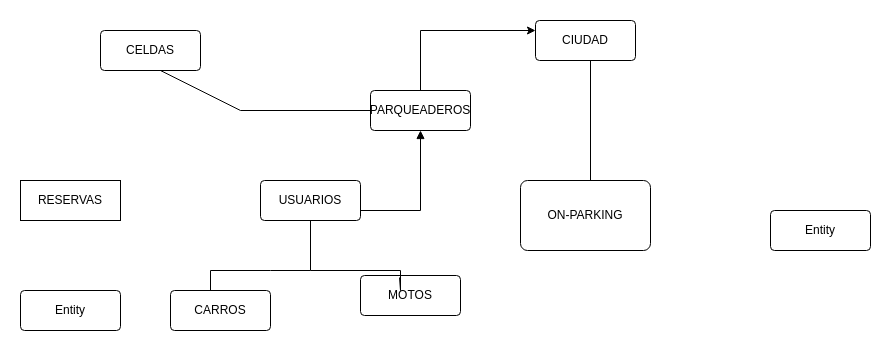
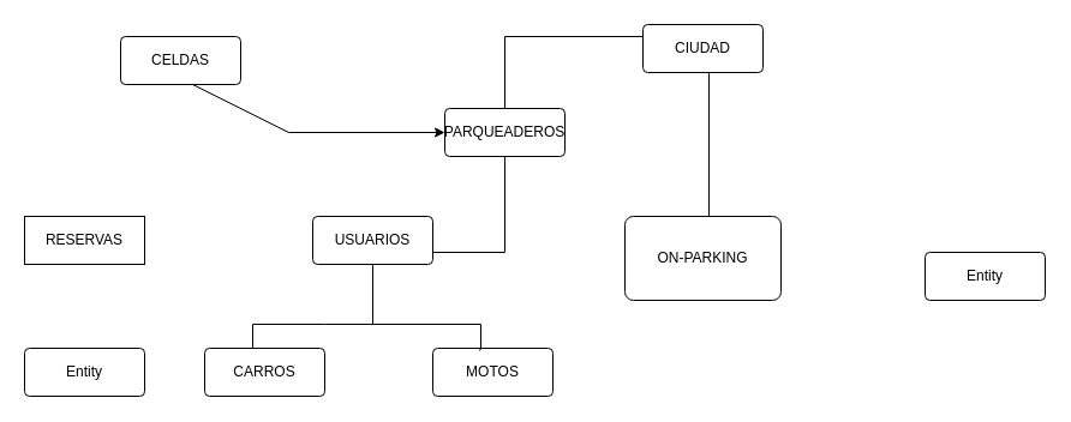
  <mxCell id="0" />
  <mxCell id="1" parent="0" />
  <mxCell id="2" value="Entity" style="rounded=1;arcSize=10;whiteSpace=wrap;html=1;align=center;" parent="1" vertex="1"><mxGeometry x="770" y="210" width="100" height="40" as="geometry" /></mxCell>
  <mxCell id="3" value="ON-PARKING" style="rounded=1;arcSize=10;whiteSpace=wrap;html=1;align=center;" parent="1" vertex="1"><mxGeometry x="520" y="180" width="130" height="70" as="geometry" /></mxCell>
- <mxCell id="4" value="MOTOS" style="rounded=1;arcSize=10;whiteSpace=wrap;html=1;align=center;" parent="1" vertex="1"><mxGeometry x="360" y="275" width="100" height="40" as="geometry" /></mxCell>
+ <mxCell id="4" value="MOTOS" style="rounded=1;arcSize=10;whiteSpace=wrap;html=1;align=center;" parent="1" vertex="1"><mxGeometry x="360" y="290" width="100" height="40" as="geometry" /></mxCell>
  <mxCell id="5" value="USUARIOS" style="rounded=1;arcSize=10;whiteSpace=wrap;html=1;align=center;" parent="1" vertex="1"><mxGeometry x="260" y="180" width="100" height="40" as="geometry" /></mxCell>
  <mxCell id="6" value="PARQUEADEROS" style="rounded=1;arcSize=10;whiteSpace=wrap;html=1;align=center;" parent="1" vertex="1"><mxGeometry x="370" y="90" width="100" height="40" as="geometry" /></mxCell>
  <mxCell id="7" value="CARROS" style="rounded=1;arcSize=10;whiteSpace=wrap;html=1;align=center;" parent="1" vertex="1"><mxGeometry x="170" y="290" width="100" height="40" as="geometry" /></mxCell>
  <mxCell id="8" value="CIUDAD" style="rounded=1;arcSize=10;whiteSpace=wrap;html=1;align=center;" parent="1" vertex="1"><mxGeometry x="535" y="20" width="100" height="40" as="geometry" /></mxCell>
  <mxCell id="9" value="CELDAS" style="rounded=1;arcSize=10;whiteSpace=wrap;html=1;align=center;" parent="1" vertex="1"><mxGeometry x="100" y="30" width="100" height="40" as="geometry" /></mxCell>
  <mxCell id="10" value="" style="endArrow=none;html=1;rounded=0;" parent="1" edge="1"><mxGeometry relative="1" as="geometry"><mxPoint x="590" y="60" as="sourcePoint" /><mxPoint x="590" y="180" as="targetPoint" /><Array as="points"><mxPoint x="590" y="60" /></Array></mxGeometry></mxCell>
- <mxCell id="11" value="" style="endArrow=classic;html=1;rounded=0;entryX=0;entryY=0.25;entryDx=0;entryDy=0;exitX=0.5;exitY=0;exitDx=0;exitDy=0;" parent="1" source="6" target="8" edge="1"><mxGeometry relative="1" as="geometry"><mxPoint x="360" y="250" as="sourcePoint" /><mxPoint x="520" y="250" as="targetPoint" /><Array as="points"><mxPoint x="420" y="30" /></Array></mxGeometry></mxCell>
- <mxCell id="12" value="" style="endArrow=none;html=1;rounded=0;entryX=0;entryY=0.5;entryDx=0;entryDy=0;exitX=0.6;exitY=1;exitDx=0;exitDy=0;exitPerimeter=0;" parent="1" source="9" target="6" edge="1"><mxGeometry relative="1" as="geometry"><mxPoint x="240" y="80" as="sourcePoint" /><mxPoint x="520" y="250" as="targetPoint" /><Array as="points"><mxPoint x="240" y="110" /></Array></mxGeometry></mxCell>
- <mxCell id="13" value="" style="endArrow=block;html=1;rounded=0;entryX=0.5;entryY=1;entryDx=0;entryDy=0;exitX=1;exitY=0.75;exitDx=0;exitDy=0;" parent="1" source="5" target="6" edge="1"><mxGeometry relative="1" as="geometry"><mxPoint x="360" y="250" as="sourcePoint" /><mxPoint x="520" y="250" as="targetPoint" /><Array as="points"><mxPoint x="420" y="210" /></Array></mxGeometry></mxCell>
+ <mxCell id="11" value="" style="endArrow=none;html=1;rounded=0;entryX=0;entryY=0.25;entryDx=0;entryDy=0;exitX=0.5;exitY=0;exitDx=0;exitDy=0;" parent="1" source="6" target="8" edge="1"><mxGeometry relative="1" as="geometry"><mxPoint x="360" y="250" as="sourcePoint" /><mxPoint x="520" y="250" as="targetPoint" /><Array as="points"><mxPoint x="420" y="30" /></Array></mxGeometry></mxCell>
+ <mxCell id="12" value="" style="endArrow=classic;html=1;rounded=0;entryX=0;entryY=0.5;entryDx=0;entryDy=0;exitX=0.6;exitY=1;exitDx=0;exitDy=0;exitPerimeter=0;" parent="1" source="9" target="6" edge="1"><mxGeometry relative="1" as="geometry"><mxPoint x="240" y="80" as="sourcePoint" /><mxPoint x="520" y="250" as="targetPoint" /><Array as="points"><mxPoint x="240" y="110" /></Array></mxGeometry></mxCell>
+ <mxCell id="13" value="" style="endArrow=none;html=1;rounded=0;entryX=0.5;entryY=1;entryDx=0;entryDy=0;exitX=1;exitY=0.75;exitDx=0;exitDy=0;" parent="1" source="5" target="6" edge="1"><mxGeometry relative="1" as="geometry"><mxPoint x="360" y="250" as="sourcePoint" /><mxPoint x="520" y="250" as="targetPoint" /><Array as="points"><mxPoint x="420" y="210" /></Array></mxGeometry></mxCell>
  <mxCell id="14" value="" style="endArrow=none;html=1;rounded=0;exitX=0.5;exitY=1;exitDx=0;exitDy=0;entryX=0.39;entryY=0.05;entryDx=0;entryDy=0;entryPerimeter=0;" parent="1" source="5" target="4" edge="1"><mxGeometry relative="1" as="geometry"><mxPoint x="360" y="250" as="sourcePoint" /><mxPoint x="220" y="270" as="targetPoint" /><Array as="points"><mxPoint x="310" y="270" /><mxPoint x="400" y="270" /><mxPoint x="400" y="290" /></Array></mxGeometry></mxCell>
  <mxCell id="15" value="" style="endArrow=none;html=1;rounded=0;" parent="1" edge="1"><mxGeometry relative="1" as="geometry"><mxPoint x="240" y="290" as="sourcePoint" /><mxPoint x="310" y="270" as="targetPoint" /><Array as="points"><mxPoint x="210" y="290" /><mxPoint x="210" y="270" /><mxPoint x="270" y="270" /></Array></mxGeometry></mxCell>
  <mxCell id="16" value="RESERVAS" style="arcSize=10;whiteSpace=wrap;html=1;align=center;rounded=0;" parent="1" vertex="1"><mxGeometry x="20" y="180" width="100" height="40" as="geometry" /></mxCell>
  <mxCell id="17" value="Entity" style="rounded=1;arcSize=10;whiteSpace=wrap;html=1;align=center;" parent="1" vertex="1"><mxGeometry x="20" y="290" width="100" height="40" as="geometry" /></mxCell>
